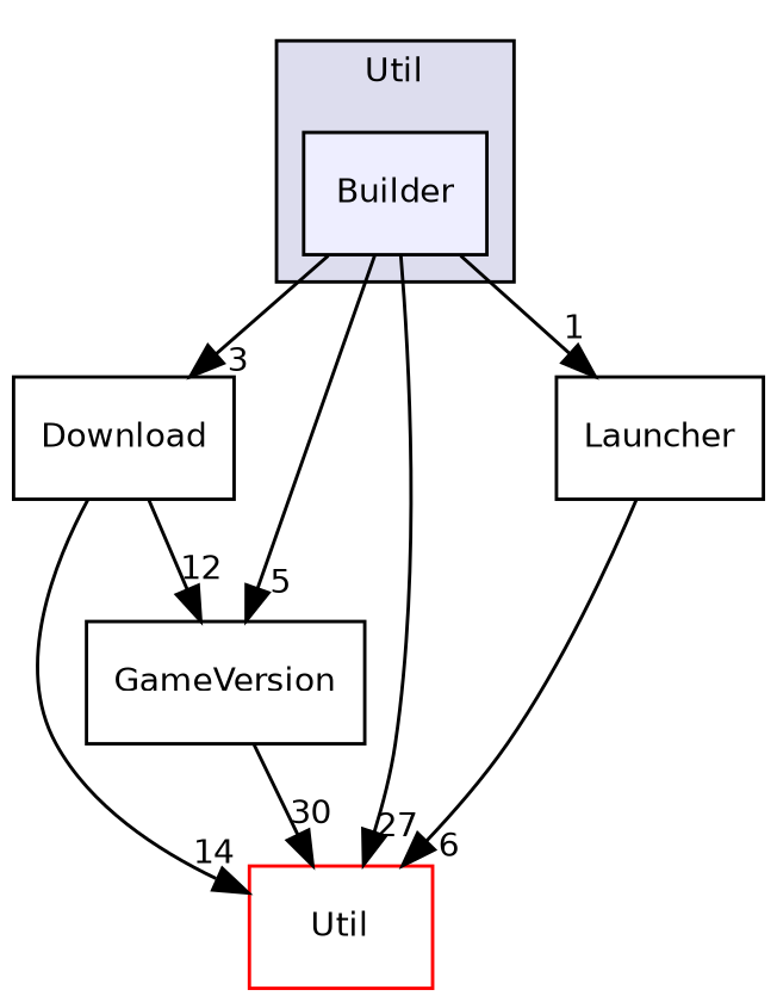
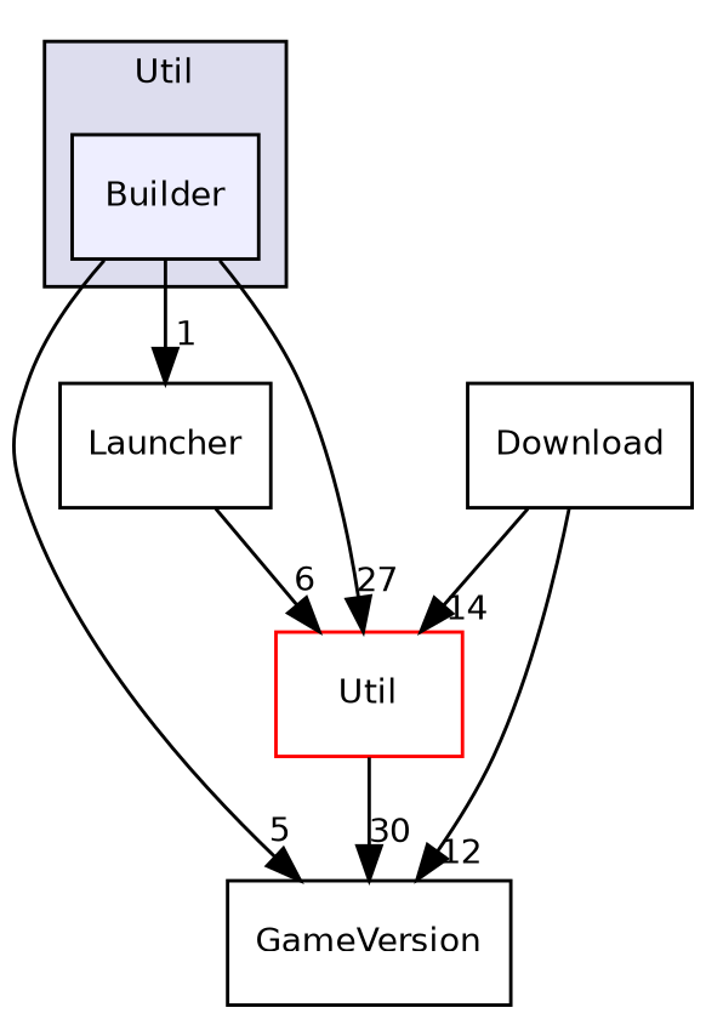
  digraph {
    compound=true
    node [fontname=Helvetica fontsize=10 shape=box]
    edge [labeldistance=1.5 labelfontname=Helvetica labelfontsize=10]
    n1 [fillcolor="#eeeeff" label=Builder pencolor=black style=filled]
    n2 [label=Download]
    n3 [color=red fillcolor=white label=Util style=filled]
    n4 [label=GameVersion]
    n5 [label=Launcher]
    subgraph cluster_1 {
      bgcolor="#ddddee"
      fontname=Helvetica
      fontsize=10
      label=Util
      pencolor=black
      n1
    }
-   n1 -> n2 [headlabel=3]
    n1 -> n3 [headlabel=27]
    n1 -> n4 [headlabel=5]
    n1 -> n5 [headlabel=1]
    n2 -> n3 [headlabel=14]
    n2 -> n4 [headlabel=12]
-   n4 -> n3 [headlabel=30]
+   n3 -> n4 [headlabel=30]
    n5 -> n3 [headlabel=6]
  }
